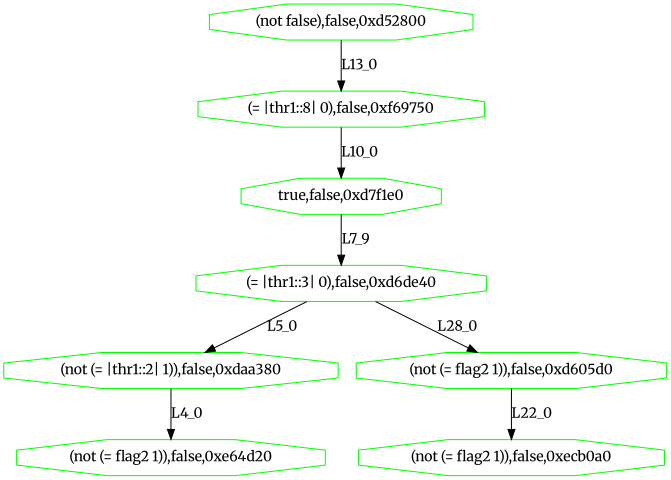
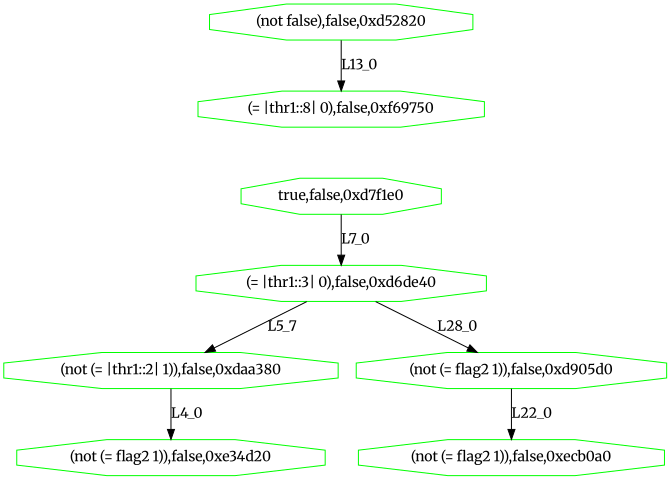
  digraph {
    fontname=Merriweather
    node [color=green fontname=Merriweather shape=octagon]
    edge [fontname=Merriweather]
-   n1 [label="(not false),false,0xd52800"]
+   n1 [label="(not false),false,0xd52820"]
    n2 [label="(= |thr1::8| 0),false,0xf69750"]
    n3 [label="true,false,0xd7f1e0"]
    n4 [label="(= |thr1::3| 0),false,0xd6de40"]
    n5 [label="(not (= |thr1::2| 1)),false,0xdaa380"]
-   n6 [label="(not (= flag2 1)),false,0xd605d0"]
-   n7 [label="(not (= flag2 1)),false,0xe64d20"]
+   n6 [label="(not (= flag2 1)),false,0xd905d0"]
+   n7 [label="(not (= flag2 1)),false,0xe34d20"]
    n8 [label="(not (= flag2 1)),false,0xecb0a0"]
    n1 -> n2 [label=L13_0]
-   n2 -> n3 [label=L10_0]
-   n3 -> n4 [label=L7_9]
-   n4 -> n5 [label=L5_0]
+   n3 -> n4 [label=L7_0]
+   n4 -> n5 [label=L5_7]
    n4 -> n6 [label=L28_0]
    n5 -> n7 [label=L4_0]
    n6 -> n8 [label=L22_0]
  }
